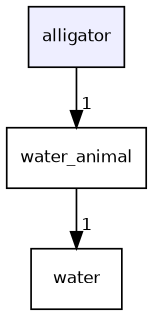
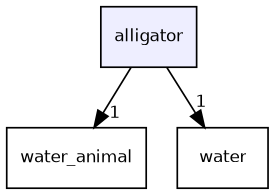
  digraph {
    compound=true
    node [fontname=Helvetica fontsize=10 shape=box]
    edge [headlabel=1 labeldistance=1.5 labelfontname=Helvetica labelfontsize=10]
    n1 [fillcolor="#eeeeff" label=alligator pencolor=black style=filled]
    n2 [label=water_animal]
    n3 [label=water]
    n1 -> n2
-   n2 -> n3
+   n1 -> n3
  }
